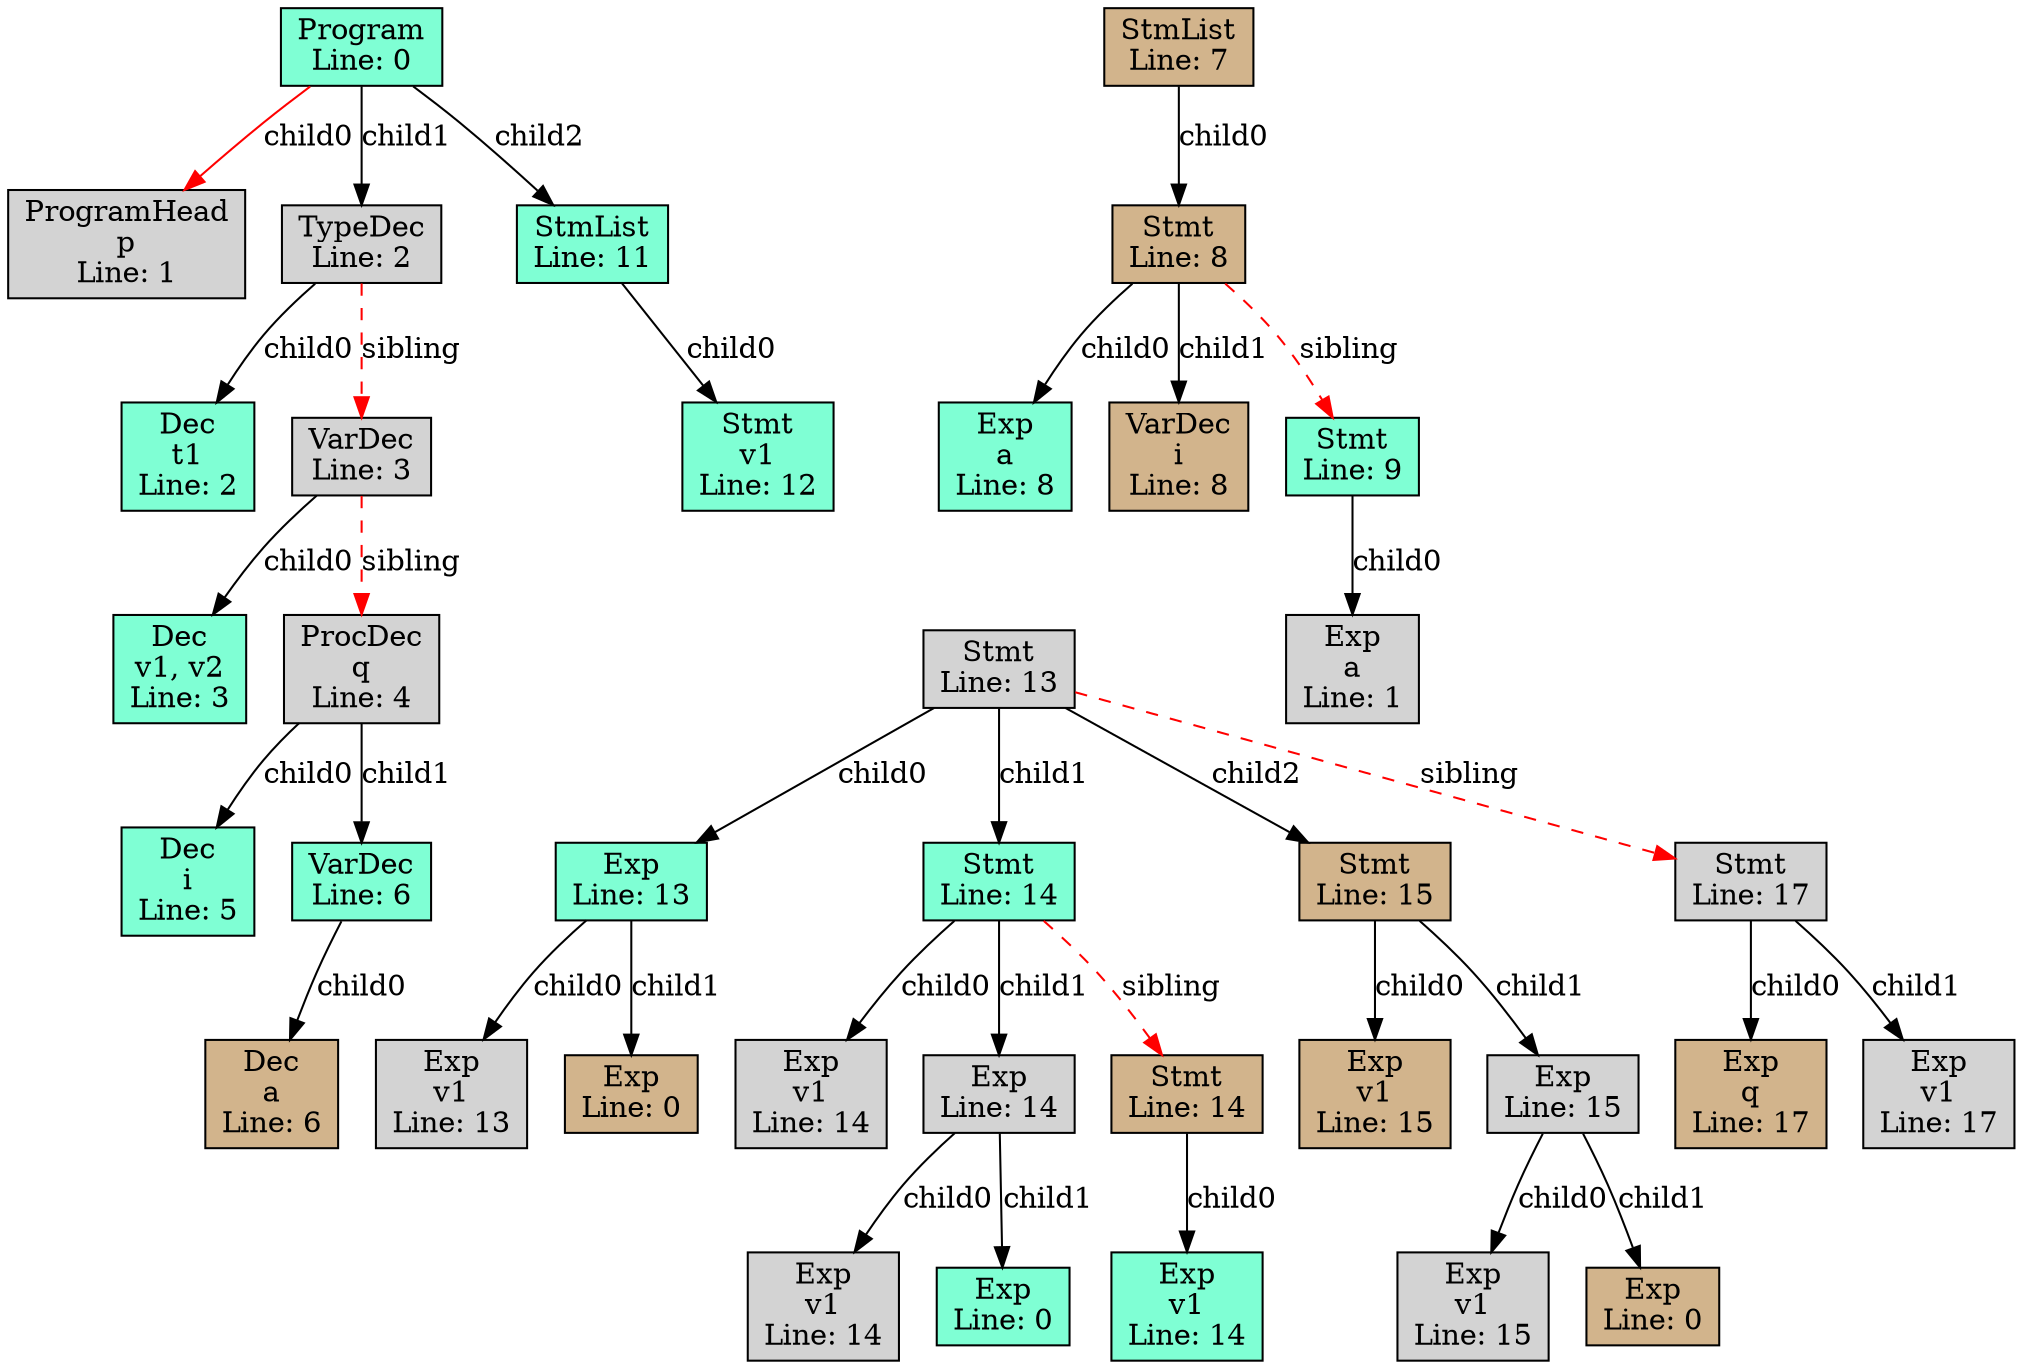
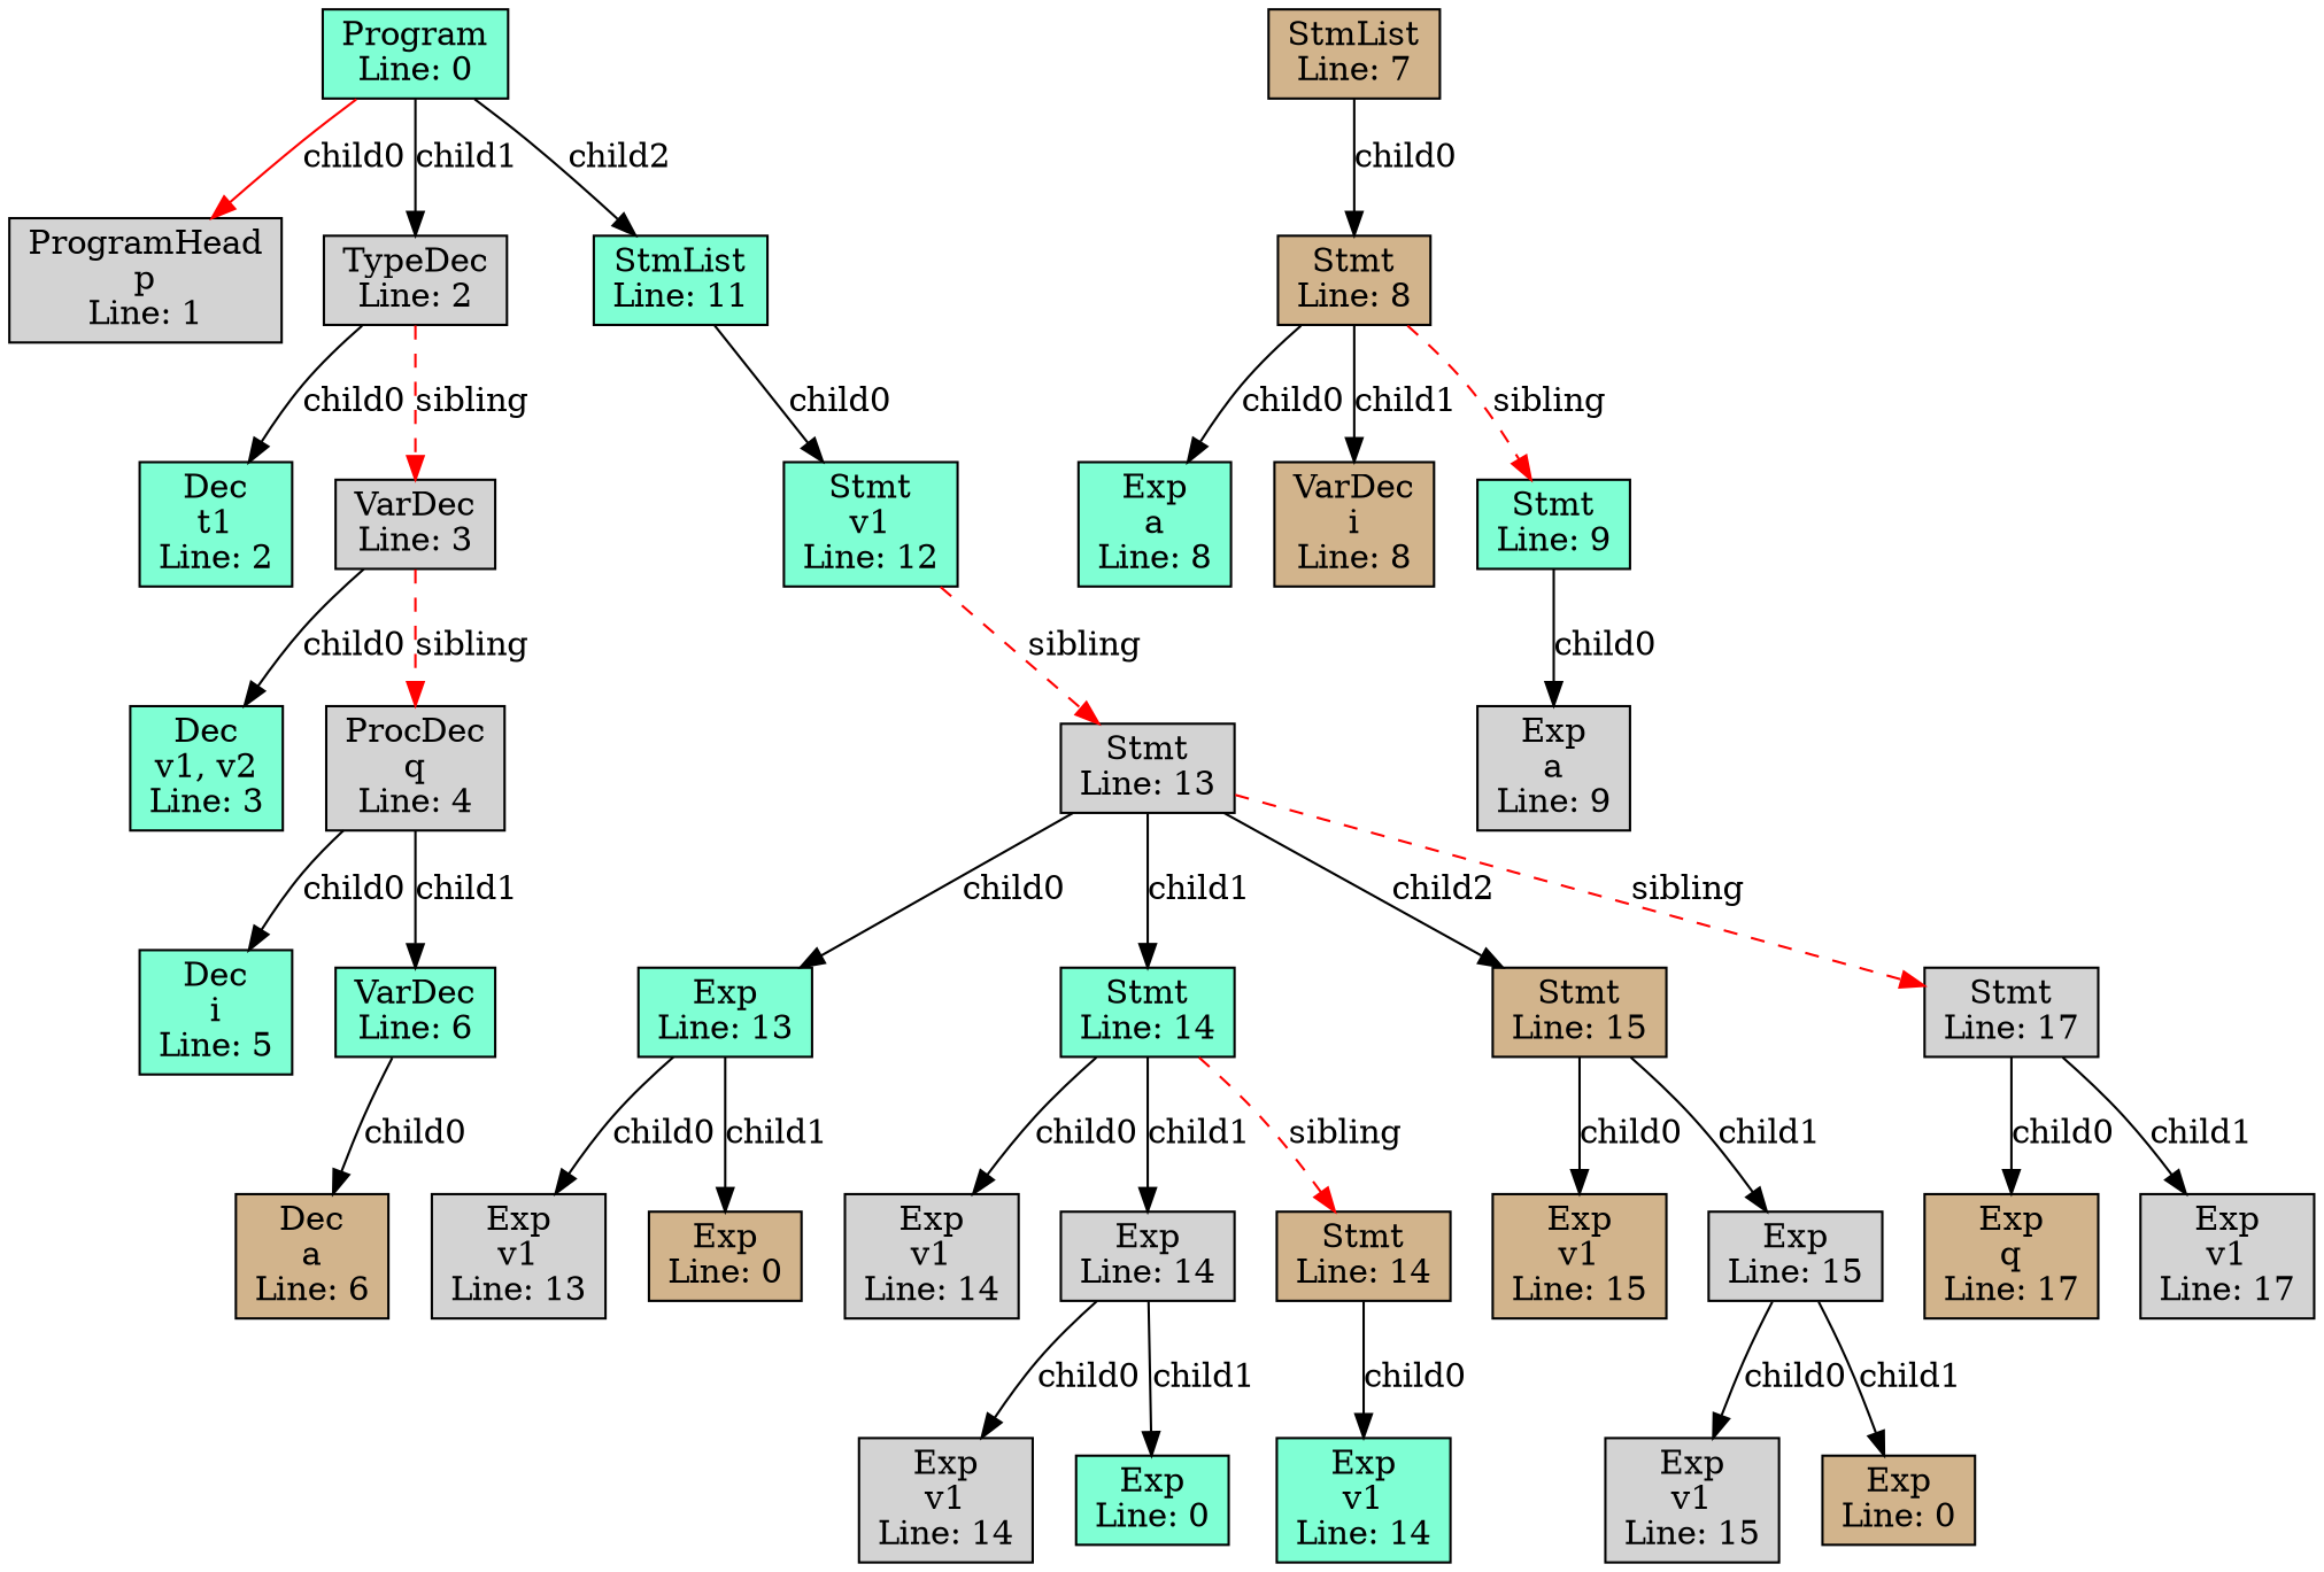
  digraph {
    node [color=black fillcolor=lightgrey shape=box style="filled,solid"]
    n1 [fillcolor=aquamarine label="Program\nLine: 0"]
    n2 [label="ProgramHead\np\nLine: 1"]
    n3 [label="TypeDec\nLine: 2"]
    n4 [fillcolor=aquamarine label="StmList\nLine: 11"]
    n5 [fillcolor=aquamarine label="Dec\nt1\nLine: 2"]
    n6 [label="VarDec\nLine: 3"]
    n7 [fillcolor=aquamarine label="Stmt\nv1\nLine: 12"]
    n8 [fillcolor=aquamarine label="Dec\nv1, v2\nLine: 3"]
    n9 [label="ProcDec\nq\nLine: 4"]
    n10 [fillcolor=aquamarine label="Dec\ni\nLine: 5"]
    n11 [fillcolor=aquamarine label="VarDec\nLine: 6"]
    n12 [fillcolor=tan label="Dec\na\nLine: 6"]
    n13 [fillcolor=tan label="StmList\nLine: 7"]
    n14 [fillcolor=tan label="Stmt\nLine: 8"]
    n15 [fillcolor=aquamarine label="Exp\na\nLine: 8"]
    n16 [fillcolor=tan label="VarDec\ni\nLine: 8"]
    n17 [fillcolor=aquamarine label="Stmt\nLine: 9"]
-   n18 [label="Exp\na\nLine: 1"]
+   n18 [label="Exp\na\nLine: 9"]
    n19 [label="Stmt\nLine: 13"]
    n20 [fillcolor=aquamarine label="Exp\nLine: 13"]
    n21 [fillcolor=aquamarine label="Stmt\nLine: 14"]
    n22 [fillcolor=tan label="Stmt\nLine: 15"]
    n23 [label="Stmt\nLine: 17"]
    n24 [label="Exp\nv1\nLine: 13"]
    n25 [fillcolor=tan label="Exp\nLine: 0"]
    n26 [label="Exp\nv1\nLine: 14"]
    n27 [label="Exp\nLine: 14"]
    n28 [fillcolor=tan label="Stmt\nLine: 14"]
    n29 [fillcolor=tan label="Exp\nv1\nLine: 15"]
    n30 [label="Exp\nLine: 15"]
    n31 [fillcolor=tan label="Exp\nq\nLine: 17"]
    n32 [label="Exp\nv1\nLine: 17"]
    n33 [label="Exp\nv1\nLine: 14"]
    n34 [fillcolor=aquamarine label="Exp\nLine: 0"]
    n35 [fillcolor=aquamarine label="Exp\nv1\nLine: 14"]
    n36 [label="Exp\nv1\nLine: 15"]
    n37 [fillcolor=tan label="Exp\nLine: 0"]
    n1 -> n2 [color=red label=child0]
    n1 -> n3 [label=child1]
    n1 -> n4 [label=child2]
    n3 -> n5 [label=child0]
    n3 -> n6 [color=red label=sibling style=dashed]
    n4 -> n7 [label=child0]
    n6 -> n8 [label=child0]
    n6 -> n9 [color=red label=sibling style=dashed]
+   n7 -> n19 [color=red label=sibling style=dashed]
    n9 -> n10 [label=child0]
    n9 -> n11 [label=child1]
    n11 -> n12 [label=child0]
    n13 -> n14 [label=child0]
    n14 -> n15 [label=child0]
    n14 -> n16 [label=child1]
    n14 -> n17 [color=red label=sibling style=dashed]
    n17 -> n18 [label=child0]
    n19 -> n20 [label=child0]
    n19 -> n21 [label=child1]
    n19 -> n22 [label=child2]
    n19 -> n23 [color=red label=sibling style=dashed]
    n20 -> n24 [label=child0]
    n20 -> n25 [label=child1]
    n21 -> n26 [label=child0]
    n21 -> n27 [label=child1]
    n21 -> n28 [color=red label=sibling style=dashed]
    n22 -> n29 [label=child0]
    n22 -> n30 [label=child1]
    n23 -> n31 [label=child0]
    n23 -> n32 [label=child1]
    n27 -> n33 [label=child0]
    n27 -> n34 [label=child1]
    n28 -> n35 [label=child0]
    n30 -> n36 [label=child0]
    n30 -> n37 [label=child1]
  }
